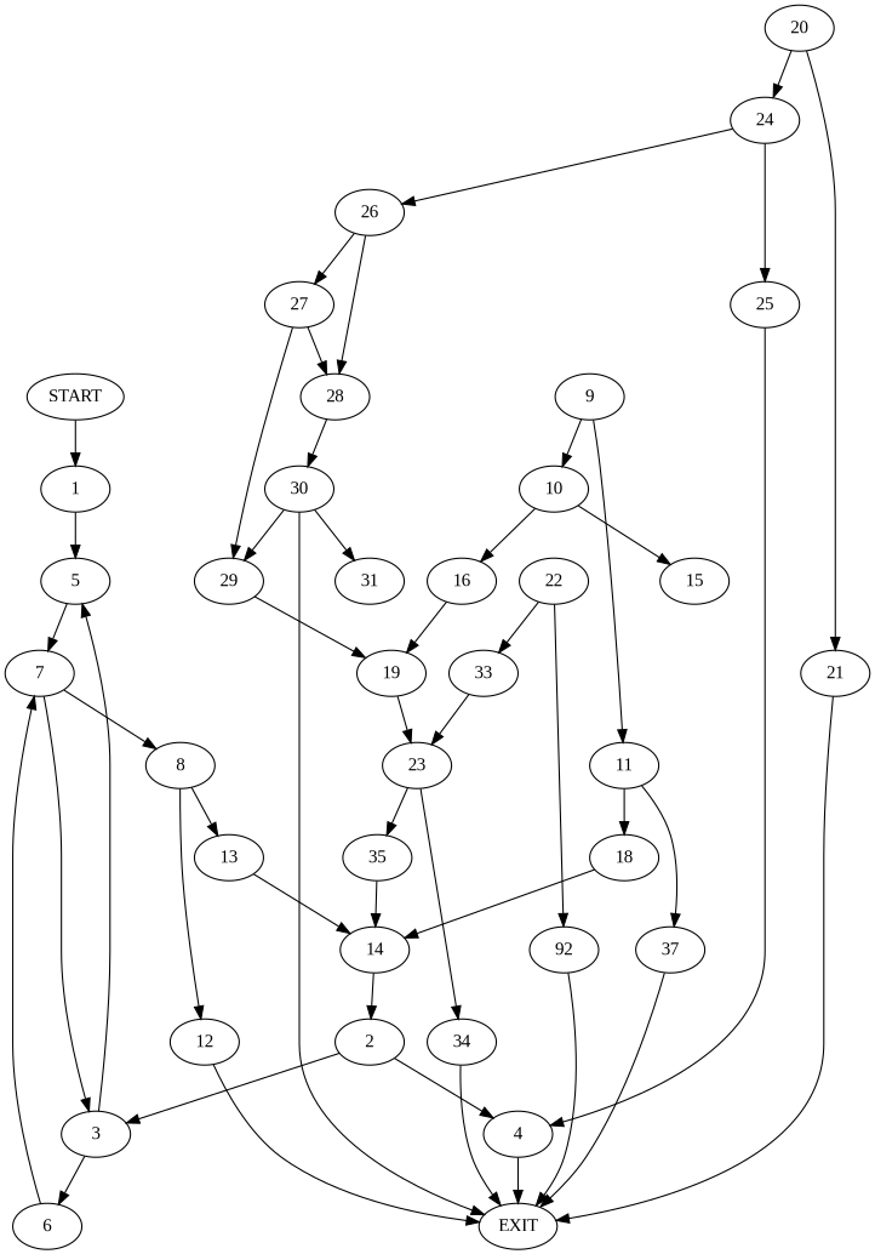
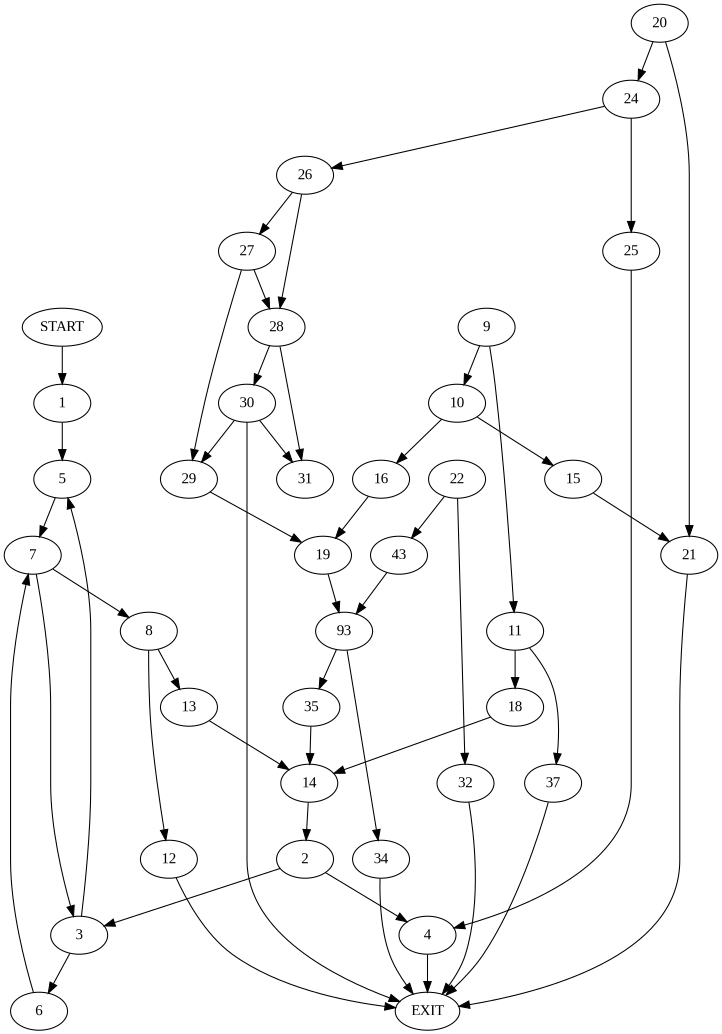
  digraph {
    fontname="Liberation Serif"
    node [fontname="Liberation Serif"]
    edge [fontname="Liberation Serif"]
    n1 [label=START]
    1
    5
    n4 [label=EXIT]
    2
    3
    4
    6
    7
    8
    12
    13
    9
    10
    11
    14
    15
    16
    n19 [label=37]
    18
    21
    19
    20
    24
-   23
+   23 [label=93]
    22
-   32 [label=92]
-   33
+   32
+   33 [label=43]
    34
    35
    25
    26
    27
    28
    29
    30
    31
    n1 -> 1
    1 -> 5
    5 -> 7
    2 -> 3
    2 -> 4
    3 -> 5
    3 -> 6
    4 -> n4
    6 -> 7
    7 -> 3
    7 -> 8
    8 -> 12
    8 -> 13
    12 -> n4
    13 -> 14
    9 -> 10
    9 -> 11
    10 -> 15
    10 -> 16
    11 -> n19
    11 -> 18
    14 -> 2
+   15 -> 21
    16 -> 19
    n19 -> n4
    18 -> 14
    21 -> n4
    19 -> 23
    20 -> 21
    20 -> 24
    24 -> 25
    24 -> 26
    23 -> 34
    23 -> 35
    22 -> 32
    22 -> 33
    32 -> n4
    33 -> 23
    34 -> n4
    35 -> 14
    25 -> 4
    26 -> 27
    26 -> 28
    27 -> 28
    27 -> 29
    28 -> 30
+   28 -> 31
    29 -> 19
    30 -> n4
    30 -> 29
    30 -> 31
  }
